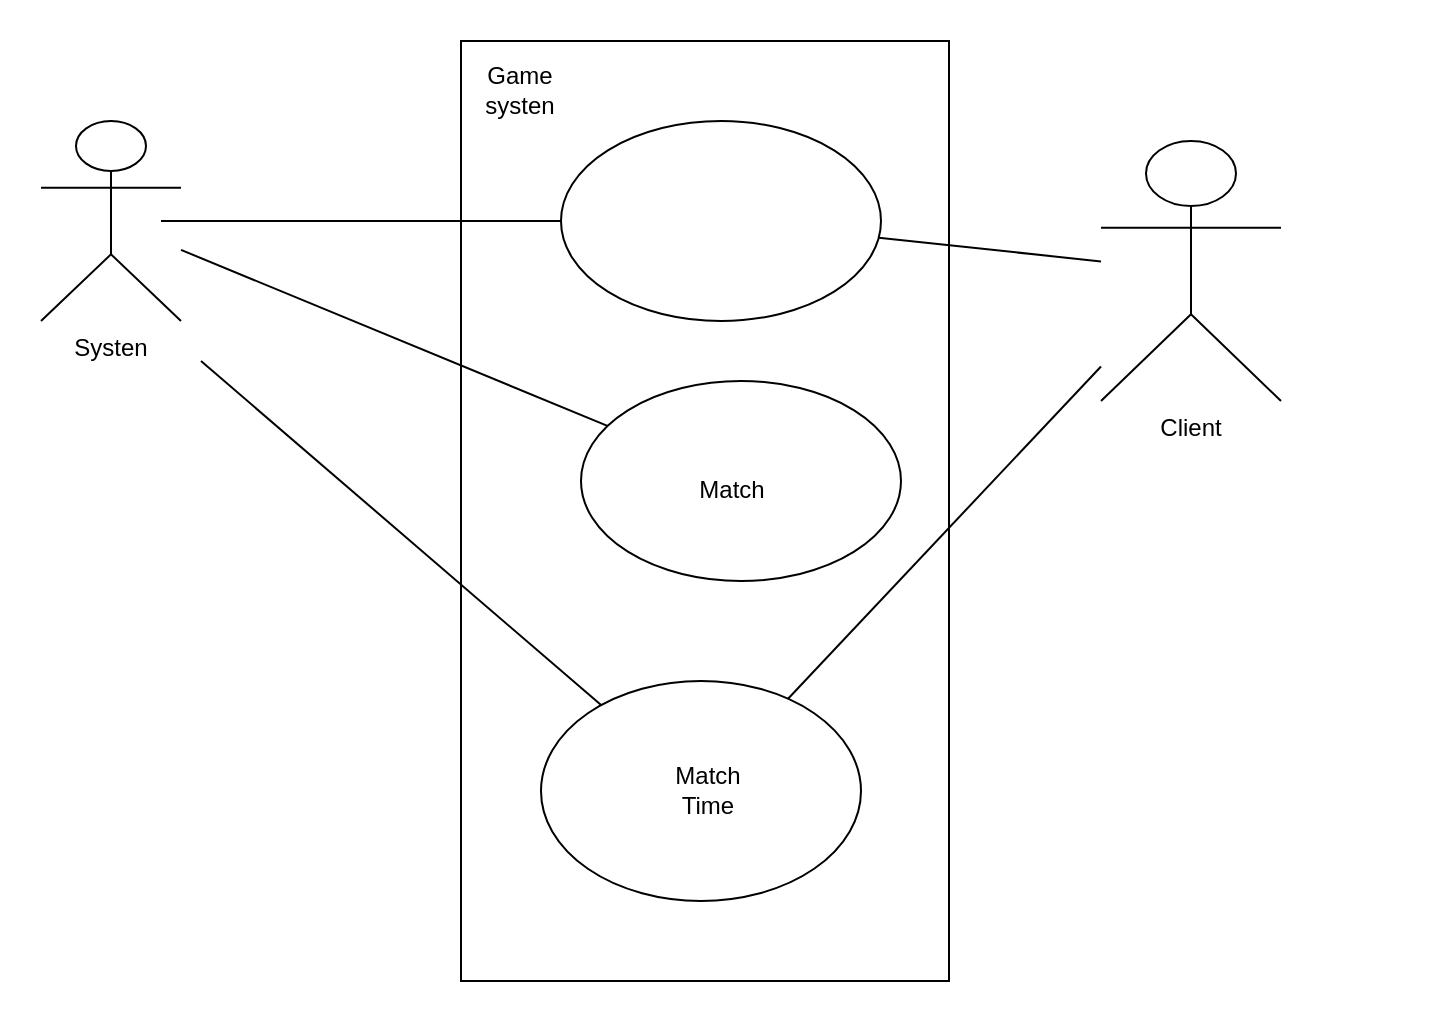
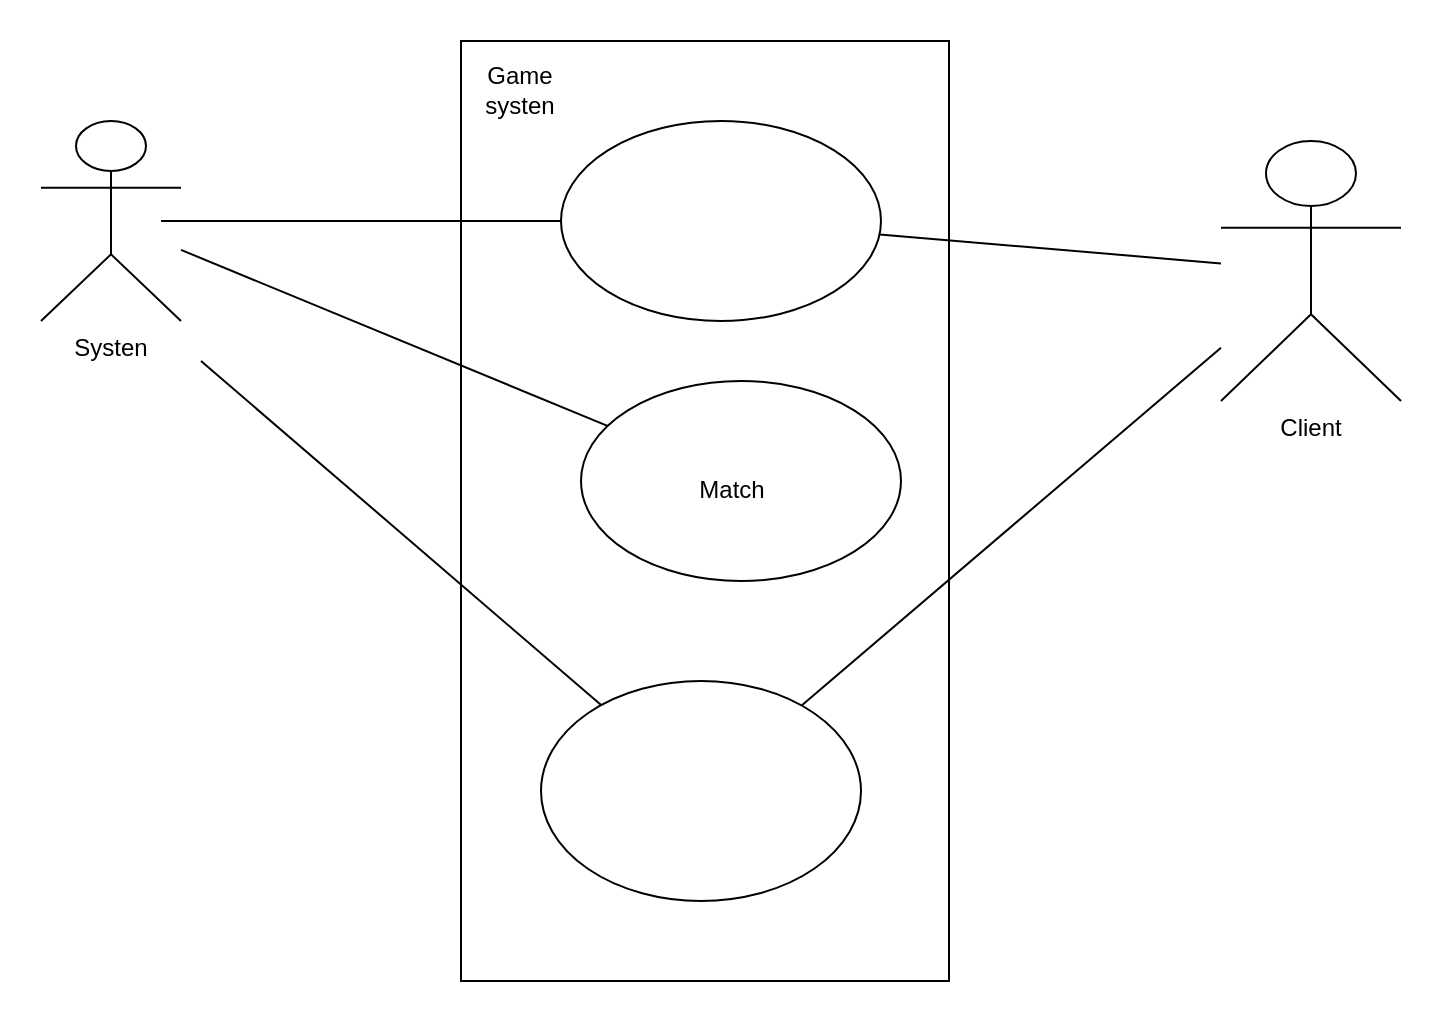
  <mxCell id="0" />
  <mxCell id="1" parent="0" />
  <mxCell id="2" value="" style="rounded=0;whiteSpace=wrap;html=1;" vertex="1" parent="1"><mxGeometry x="230" y="20" width="244" height="470" as="geometry" /></mxCell>
  <mxCell id="3" value="" style="ellipse;whiteSpace=wrap;html=1;" vertex="1" parent="1"><mxGeometry x="280" y="60" width="160" height="100" as="geometry" /></mxCell>
- <mxCell id="4" value="Client" style="shape=umlActor;verticalLabelPosition=bottom;verticalAlign=top;html=1;outlineConnect=0;" vertex="1" parent="1"><mxGeometry x="550" y="70" width="90" height="130" as="geometry" /></mxCell>
+ <mxCell id="4" value="Client" style="shape=umlActor;verticalLabelPosition=bottom;verticalAlign=top;html=1;outlineConnect=0;" vertex="1" parent="1"><mxGeometry x="610" y="70" width="90" height="130" as="geometry" /></mxCell>
  <mxCell id="5" value="Systen" style="shape=umlActor;verticalLabelPosition=bottom;verticalAlign=top;html=1;outlineConnect=0;" vertex="1" parent="1"><mxGeometry x="20" y="60" width="70" height="100" as="geometry" /></mxCell>
  <mxCell id="6" value="" style="endArrow=none;html=1;rounded=0;" edge="1" parent="1" source="4" target="3"><mxGeometry width="50" height="50" relative="1" as="geometry"><mxPoint x="510" y="170" as="sourcePoint" /><mxPoint x="560" y="120" as="targetPoint" /></mxGeometry></mxCell>
  <mxCell id="7" value="" style="endArrow=none;html=1;rounded=0;entryX=0;entryY=0.5;entryDx=0;entryDy=0;" edge="1" parent="1" target="3"><mxGeometry width="50" height="50" relative="1" as="geometry"><mxPoint x="80" y="110" as="sourcePoint" /><mxPoint x="210" y="90" as="targetPoint" /></mxGeometry></mxCell>
  <mxCell id="8" value="" style="ellipse;whiteSpace=wrap;html=1;" vertex="1" parent="1"><mxGeometry x="290" y="190" width="160" height="100" as="geometry" /></mxCell>
  <mxCell id="9" value="Match" style="text;html=1;align=center;verticalAlign=middle;whiteSpace=wrap;rounded=0;" vertex="1" parent="1"><mxGeometry x="336" y="230" width="60" height="30" as="geometry" /></mxCell>
  <mxCell id="10" value="" style="endArrow=none;html=1;rounded=0;" edge="1" parent="1" source="5" target="8"><mxGeometry width="50" height="50" relative="1" as="geometry"><mxPoint x="140" y="200" as="sourcePoint" /><mxPoint x="190" y="150" as="targetPoint" /></mxGeometry></mxCell>
  <mxCell id="11" value="" style="ellipse;whiteSpace=wrap;html=1;" vertex="1" parent="1"><mxGeometry x="270" y="340" width="160" height="110" as="geometry" /></mxCell>
- <mxCell id="12" value="Match Time" style="text;html=1;align=center;verticalAlign=middle;whiteSpace=wrap;rounded=0;" vertex="1" parent="1"><mxGeometry x="324" y="380" width="60" height="30" as="geometry" /></mxCell>
  <mxCell id="13" value="" style="endArrow=none;html=1;rounded=0;" edge="1" parent="1" target="11"><mxGeometry width="50" height="50" relative="1" as="geometry"><mxPoint x="100" y="180" as="sourcePoint" /><mxPoint x="130" y="180" as="targetPoint" /></mxGeometry></mxCell>
  <mxCell id="14" value="" style="endArrow=none;html=1;rounded=0;" edge="1" parent="1" source="11" target="4"><mxGeometry width="50" height="50" relative="1" as="geometry"><mxPoint x="474" y="305" as="sourcePoint" /><mxPoint x="544.711" y="255" as="targetPoint" /></mxGeometry></mxCell>
  <mxCell id="15" value="Game systen" style="text;html=1;align=center;verticalAlign=middle;whiteSpace=wrap;rounded=0;" vertex="1" parent="1"><mxGeometry x="230" y="30" width="60" height="30" as="geometry" /></mxCell>
